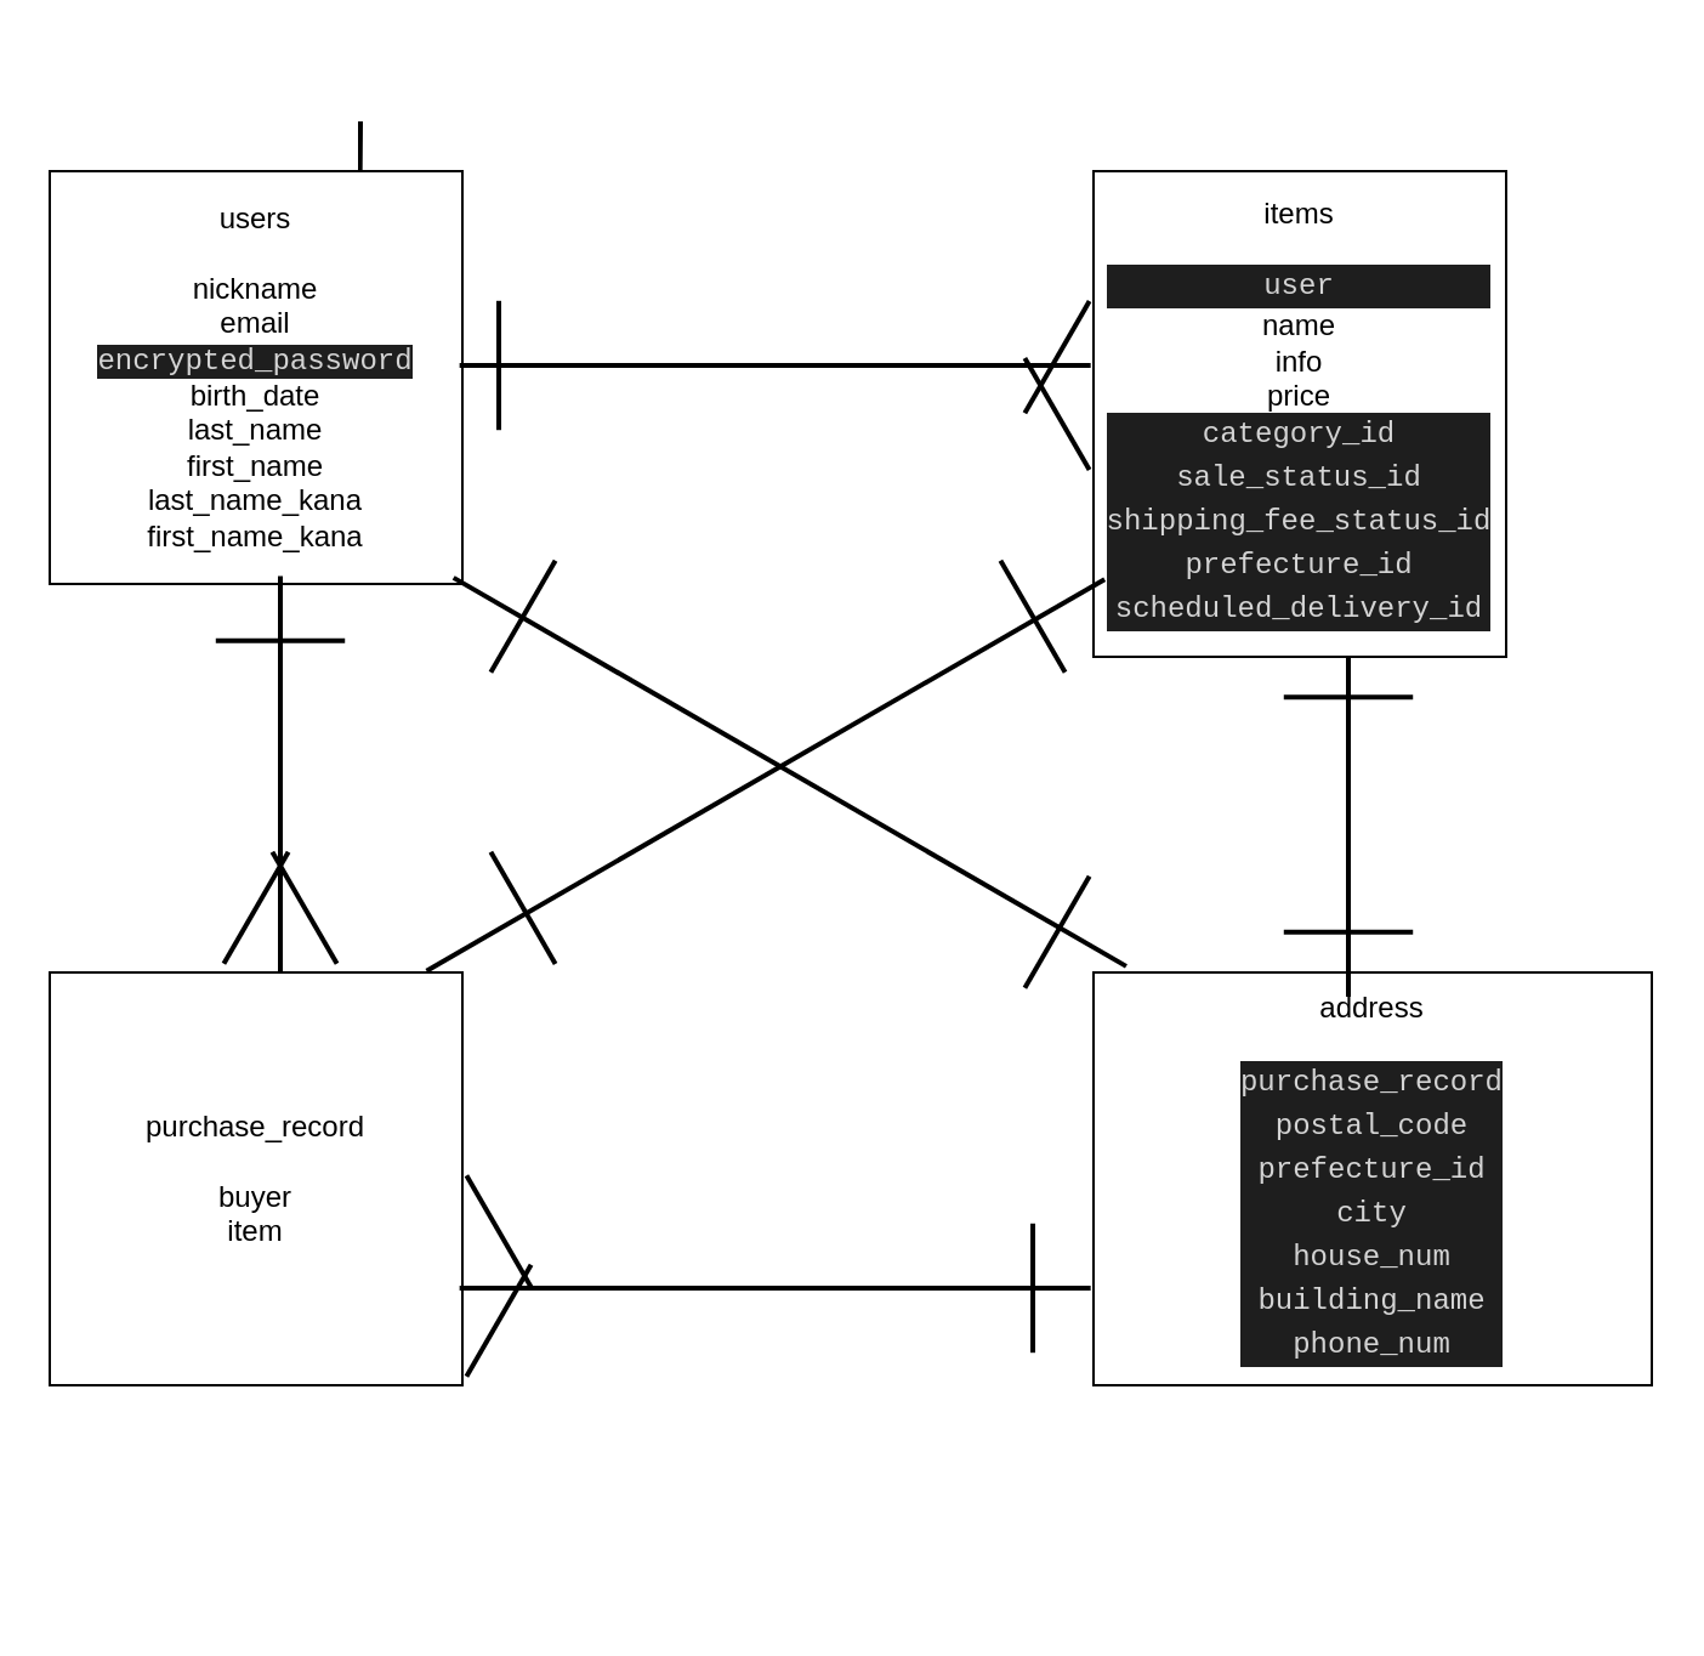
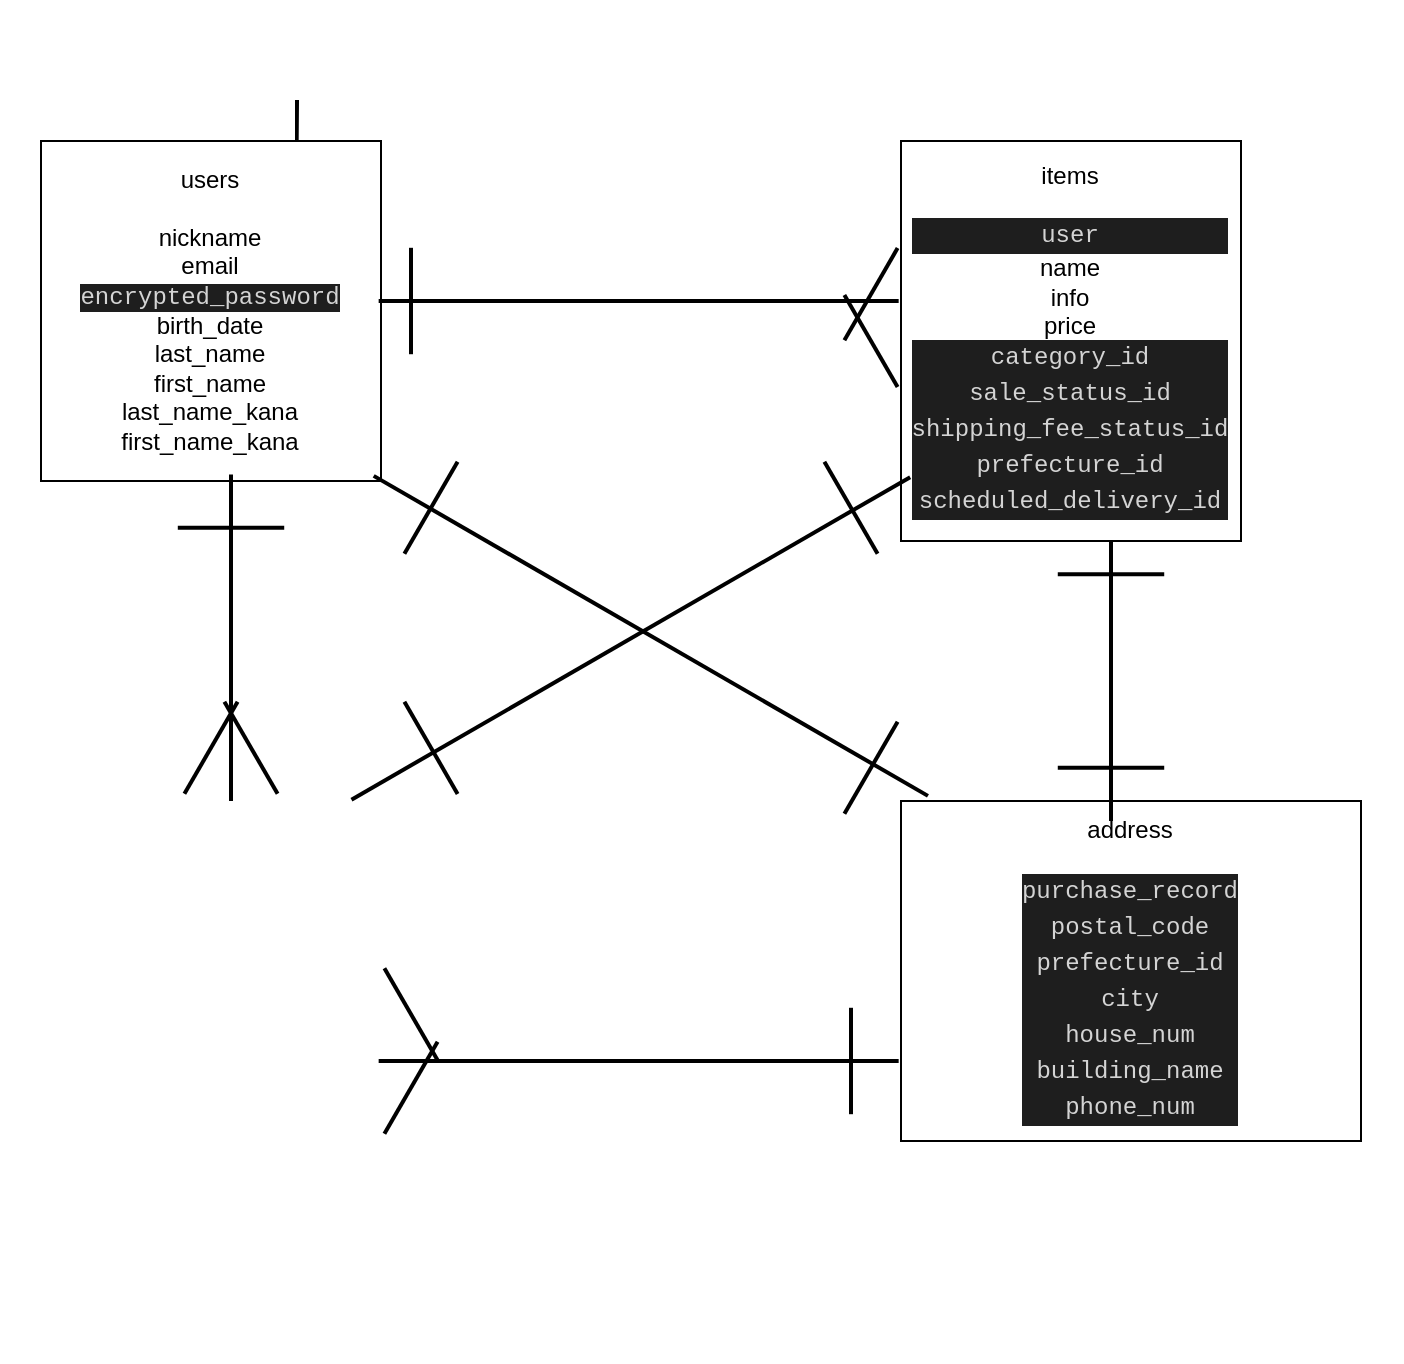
  <mxCell id="0" />
  <mxCell id="1" parent="0" />
  <mxCell id="2" style="edgeStyle=orthogonalEdgeStyle;rounded=0;orthogonalLoop=1;jettySize=auto;html=1;exitX=0.75;exitY=0;exitDx=0;exitDy=0;" parent="1" source="3" edge="1"><mxGeometry relative="1" as="geometry"><mxPoint x="148" y="110" as="targetPoint" /></mxGeometry></mxCell>
  <mxCell id="3" value="users&lt;br&gt;&lt;br&gt;nickname&lt;br&gt;email&lt;br&gt;&lt;span style=&quot;background-color: rgb(30 , 30 , 30) ; color: rgb(212 , 212 , 212) ; font-family: &amp;#34;menlo&amp;#34; , &amp;#34;monaco&amp;#34; , &amp;#34;courier new&amp;#34; , monospace&quot;&gt;encrypted_password&lt;br&gt;&lt;/span&gt;birth_date&lt;br&gt;last_name&lt;br&gt;first_name&lt;br&gt;last_name_kana&lt;br&gt;first_name_kana" style="rounded=0;whiteSpace=wrap;html=1;" parent="1" vertex="1"><mxGeometry x="20" y="70" width="170" height="170" as="geometry" /></mxCell>
  <mxCell id="4" value="items&lt;br&gt;&lt;br&gt;&lt;div style=&quot;color: rgb(212 , 212 , 212) ; background-color: rgb(30 , 30 , 30) ; font-family: &amp;#34;menlo&amp;#34; , &amp;#34;monaco&amp;#34; , &amp;#34;courier new&amp;#34; , monospace ; line-height: 18px&quot;&gt;user&lt;/div&gt;name&lt;br&gt;info&lt;br&gt;price&lt;br&gt;&lt;div style=&quot;color: rgb(212 , 212 , 212) ; background-color: rgb(30 , 30 , 30) ; font-family: &amp;#34;menlo&amp;#34; , &amp;#34;monaco&amp;#34; , &amp;#34;courier new&amp;#34; , monospace ; line-height: 18px&quot;&gt;category_id&lt;/div&gt;&lt;div style=&quot;color: rgb(212 , 212 , 212) ; background-color: rgb(30 , 30 , 30) ; font-family: &amp;#34;menlo&amp;#34; , &amp;#34;monaco&amp;#34; , &amp;#34;courier new&amp;#34; , monospace ; line-height: 18px&quot;&gt;sale_status_id&lt;/div&gt;&lt;div style=&quot;color: rgb(212 , 212 , 212) ; background-color: rgb(30 , 30 , 30) ; font-family: &amp;#34;menlo&amp;#34; , &amp;#34;monaco&amp;#34; , &amp;#34;courier new&amp;#34; , monospace ; line-height: 18px&quot;&gt;shipping_fee_status_id&lt;/div&gt;&lt;div style=&quot;color: rgb(212 , 212 , 212) ; background-color: rgb(30 , 30 , 30) ; font-family: &amp;#34;menlo&amp;#34; , &amp;#34;monaco&amp;#34; , &amp;#34;courier new&amp;#34; , monospace ; line-height: 18px&quot;&gt;prefecture_id&lt;/div&gt;&lt;div style=&quot;color: rgb(212 , 212 , 212) ; background-color: rgb(30 , 30 , 30) ; font-family: &amp;#34;menlo&amp;#34; , &amp;#34;monaco&amp;#34; , &amp;#34;courier new&amp;#34; , monospace ; line-height: 18px&quot;&gt;scheduled_delivery_id&lt;/div&gt;" style="rounded=0;whiteSpace=wrap;html=1;" parent="1" vertex="1"><mxGeometry x="450" y="70" width="170" height="200" as="geometry" /></mxCell>
  <mxCell id="5" value="address&lt;br&gt;&lt;br&gt;&lt;div style=&quot;color: rgb(212 , 212 , 212) ; background-color: rgb(30 , 30 , 30) ; font-family: &amp;#34;menlo&amp;#34; , &amp;#34;monaco&amp;#34; , &amp;#34;courier new&amp;#34; , monospace ; line-height: 18px&quot;&gt;&lt;div style=&quot;font-family: &amp;#34;menlo&amp;#34; , &amp;#34;monaco&amp;#34; , &amp;#34;courier new&amp;#34; , monospace ; line-height: 18px&quot;&gt;purchase_record&lt;/div&gt;&lt;/div&gt;&lt;div style=&quot;color: rgb(212 , 212 , 212) ; background-color: rgb(30 , 30 , 30) ; font-family: &amp;#34;menlo&amp;#34; , &amp;#34;monaco&amp;#34; , &amp;#34;courier new&amp;#34; , monospace ; line-height: 18px&quot;&gt;postal_code&lt;br&gt;&lt;/div&gt;&lt;div style=&quot;color: rgb(212 , 212 , 212) ; background-color: rgb(30 , 30 , 30) ; font-family: &amp;#34;menlo&amp;#34; , &amp;#34;monaco&amp;#34; , &amp;#34;courier new&amp;#34; , monospace ; line-height: 18px&quot;&gt;&lt;div style=&quot;line-height: 18px&quot;&gt;&lt;div style=&quot;font-family: &amp;#34;menlo&amp;#34; , &amp;#34;monaco&amp;#34; , &amp;#34;courier new&amp;#34; , monospace ; line-height: 18px&quot;&gt;prefecture_id&lt;/div&gt;&lt;/div&gt;&lt;/div&gt;&lt;div style=&quot;color: rgb(212 , 212 , 212) ; background-color: rgb(30 , 30 , 30) ; font-family: &amp;#34;menlo&amp;#34; , &amp;#34;monaco&amp;#34; , &amp;#34;courier new&amp;#34; , monospace ; line-height: 18px&quot;&gt;city&lt;/div&gt;&lt;div style=&quot;color: rgb(212 , 212 , 212) ; background-color: rgb(30 , 30 , 30) ; font-family: &amp;#34;menlo&amp;#34; , &amp;#34;monaco&amp;#34; , &amp;#34;courier new&amp;#34; , monospace ; line-height: 18px&quot;&gt;&lt;div style=&quot;font-family: &amp;#34;menlo&amp;#34; , &amp;#34;monaco&amp;#34; , &amp;#34;courier new&amp;#34; , monospace ; line-height: 18px&quot;&gt;house_num&lt;/div&gt;&lt;div style=&quot;font-family: &amp;#34;menlo&amp;#34; , &amp;#34;monaco&amp;#34; , &amp;#34;courier new&amp;#34; , monospace ; line-height: 18px&quot;&gt;&lt;div style=&quot;font-family: &amp;#34;menlo&amp;#34; , &amp;#34;monaco&amp;#34; , &amp;#34;courier new&amp;#34; , monospace ; line-height: 18px&quot;&gt;building_name&lt;/div&gt;&lt;/div&gt;&lt;/div&gt;&lt;div style=&quot;color: rgb(212 , 212 , 212) ; background-color: rgb(30 , 30 , 30) ; font-family: &amp;#34;menlo&amp;#34; , &amp;#34;monaco&amp;#34; , &amp;#34;courier new&amp;#34; , monospace ; line-height: 18px&quot;&gt;phone_num&lt;/div&gt;" style="rounded=0;whiteSpace=wrap;html=1;" parent="1" vertex="1"><mxGeometry x="450" y="400" width="230" height="170" as="geometry" /></mxCell>
- <mxCell id="6" value="purchase_record&lt;br&gt;&lt;br&gt;buyer&lt;br&gt;item" style="rounded=0;whiteSpace=wrap;html=1;" parent="1" vertex="1"><mxGeometry x="20" y="400" width="170" height="170" as="geometry" /></mxCell>
  <mxCell id="7" value="" style="line;strokeWidth=2;html=1;direction=south;rotation=-60;" vertex="1" parent="1"><mxGeometry x="319.91" y="157.44" width="10" height="320" as="geometry" /></mxCell>
  <mxCell id="8" value="" style="line;strokeWidth=2;html=1;direction=south;rotation=-120;" vertex="1" parent="1"><mxGeometry x="309.91" y="157.44" width="10" height="322.56" as="geometry" /></mxCell>
  <mxCell id="9" value="" style="line;strokeWidth=2;html=1;direction=south;rotation=-90;" vertex="1" parent="1"><mxGeometry x="313.83" y="400" width="10" height="260" as="geometry" /></mxCell>
  <mxCell id="10" value="" style="line;strokeWidth=2;html=1;direction=south;rotation=-90;" vertex="1" parent="1"><mxGeometry x="313.83" y="20" width="10" height="260" as="geometry" /></mxCell>
  <mxCell id="11" value="" style="line;strokeWidth=2;html=1;direction=south;rotation=0;" vertex="1" parent="1"><mxGeometry x="110" y="236.79" width="10" height="163.21" as="geometry" /></mxCell>
  <mxCell id="12" value="" style="line;strokeWidth=2;html=1;direction=south;rotation=0;" vertex="1" parent="1"><mxGeometry x="550" y="270" width="10" height="140" as="geometry" /></mxCell>
  <mxCell id="13" value="" style="line;strokeWidth=2;html=1;direction=south;rotation=0;" vertex="1" parent="1"><mxGeometry x="200" y="123.4" width="10" height="53.21" as="geometry" /></mxCell>
  <mxCell id="14" value="" style="line;strokeWidth=2;html=1;direction=south;rotation=0;" vertex="1" parent="1"><mxGeometry x="420" y="503.39" width="10" height="53.21" as="geometry" /></mxCell>
  <mxCell id="15" value="" style="line;strokeWidth=2;html=1;direction=south;rotation=90;" vertex="1" parent="1"><mxGeometry x="550" y="260" width="10" height="53.21" as="geometry" /></mxCell>
  <mxCell id="16" value="" style="line;strokeWidth=2;html=1;direction=south;rotation=90;" vertex="1" parent="1"><mxGeometry x="550" y="356.79" width="10" height="53.21" as="geometry" /></mxCell>
  <mxCell id="17" value="" style="line;strokeWidth=2;html=1;direction=south;rotation=90;" vertex="1" parent="1"><mxGeometry x="110" y="236.79" width="10" height="53.21" as="geometry" /></mxCell>
  <mxCell id="18" value="" style="line;strokeWidth=2;html=1;direction=south;rotation=30;" vertex="1" parent="1"><mxGeometry x="210" y="226.79" width="10" height="53.21" as="geometry" /></mxCell>
  <mxCell id="19" value="" style="line;strokeWidth=2;html=1;direction=south;rotation=30;" vertex="1" parent="1"><mxGeometry x="430" y="356.79" width="10" height="53.21" as="geometry" /></mxCell>
  <mxCell id="20" value="" style="line;strokeWidth=2;html=1;direction=south;rotation=-30;" vertex="1" parent="1"><mxGeometry x="210" y="346.79" width="10" height="53.21" as="geometry" /></mxCell>
  <mxCell id="21" value="" style="line;strokeWidth=2;html=1;direction=south;rotation=-30;" vertex="1" parent="1"><mxGeometry x="420" y="226.79" width="10" height="53.21" as="geometry" /></mxCell>
  <mxCell id="22" value="" style="line;strokeWidth=2;html=1;direction=south;rotation=-30;" vertex="1" parent="1"><mxGeometry x="200" y="480" width="10" height="53.21" as="geometry" /></mxCell>
  <mxCell id="23" value="" style="line;strokeWidth=2;html=1;direction=south;rotation=30;" vertex="1" parent="1"><mxGeometry x="200" y="516.79" width="10" height="53.21" as="geometry" /></mxCell>
  <mxCell id="24" value="" style="line;strokeWidth=2;html=1;direction=south;rotation=30;" vertex="1" parent="1"><mxGeometry x="100" y="346.79" width="10" height="53.21" as="geometry" /></mxCell>
  <mxCell id="25" value="" style="line;strokeWidth=2;html=1;direction=south;rotation=-30;" vertex="1" parent="1"><mxGeometry x="120" y="346.79" width="10" height="53.21" as="geometry" /></mxCell>
  <mxCell id="26" value="" style="line;strokeWidth=2;html=1;direction=south;rotation=-30;" vertex="1" parent="1"><mxGeometry x="430" y="143.4" width="10" height="53.21" as="geometry" /></mxCell>
  <mxCell id="27" value="" style="line;strokeWidth=2;html=1;direction=south;rotation=30;" vertex="1" parent="1"><mxGeometry x="430" y="120" width="10" height="53.21" as="geometry" /></mxCell>
